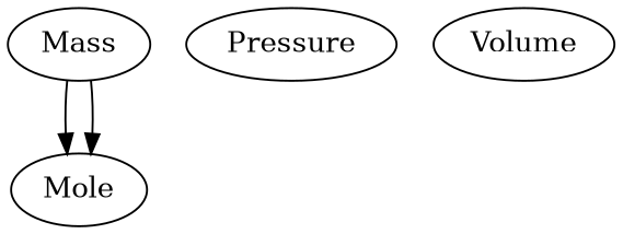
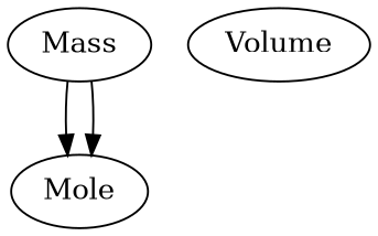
  digraph {
    n1 [label=Mass]
    n2 [label=Mole]
-   n3 [label=Pressure]
    n4 [label=Volume]
    n1 -> n2
    n1 -> n2
  }
